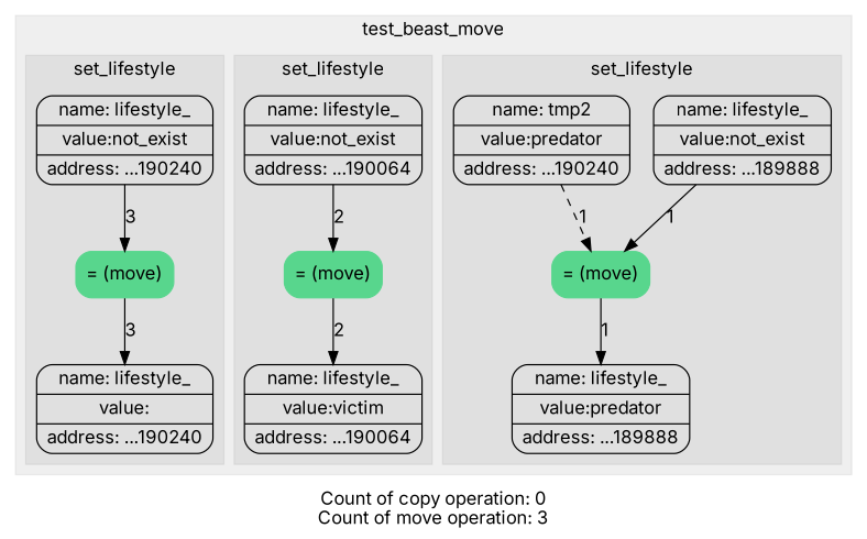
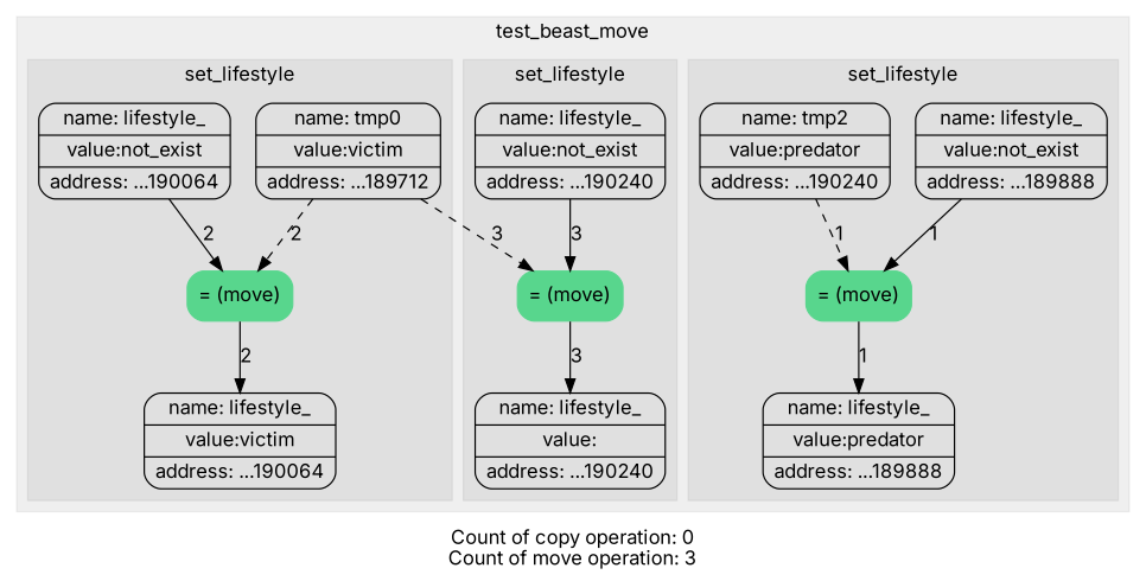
  digraph {
    label="Count of copy operation: 0\nCount of move operation: 3"
    trankdir=HR
    fontname=Inter
    node [shape=Mrecord fontname=Inter]
    edge [fontname=Inter]
    n1 [label="{ {name: lifestyle_} | {value:not_exist} | {address: ...189888}} "]
    n2 [color="#58D68D" label="= (move)" style=filled]
    n3 [label="{ {name: tmp2} | {value:predator} | {address: ...190240}} "]
    n4 [label="{ {name: lifestyle_} | {value:predator} | {address: ...189888}} "]
+   n5 [label="{ {name: tmp0} | {value:victim} | {address: ...189712}} "]
    n6 [color="#58D68D" label="= (move)" style=filled]
    n7 [label="{ {name: lifestyle_} | {value:not_exist} | {address: ...190064}} "]
    n8 [label="{ {name: lifestyle_} | {value:victim} | {address: ...190064}} "]
    n9 [color="#58D68D" label="= (move)" style=filled]
    n10 [label="{ {name: lifestyle_} | {value:not_exist} | {address: ...190240}} "]
    n11 [label="{ {name: lifestyle_} | {value:} | {address: ...190240}} "]
    subgraph cluster_1 {
      color="#00000010"
      label=test_beast_move
      style=filled
      subgraph cluster_2 {
        color="#00000010"
        label=set_lifestyle
        style=filled
        n1
        n2
        n3
        n4
      }
      subgraph cluster_3 {
        color="#00000010"
        label=set_lifestyle
        style=filled
+       n5
        n6
        n7
        n8
      }
      subgraph cluster_4 {
        color="#00000010"
        label=set_lifestyle
        style=filled
        n9
        n10
        n11
      }
    }
    n1 -> n2 [label=1]
    n2 -> n4 [label=1]
    n3 -> n2 [label=1 style=dashed]
+   n5 -> n6 [label=2 style=dashed]
+   n5 -> n9 [label=3 style=dashed]
    n6 -> n8 [label=2]
    n7 -> n6 [label=2]
    n9 -> n11 [label=3]
    n10 -> n9 [label=3]
  }
